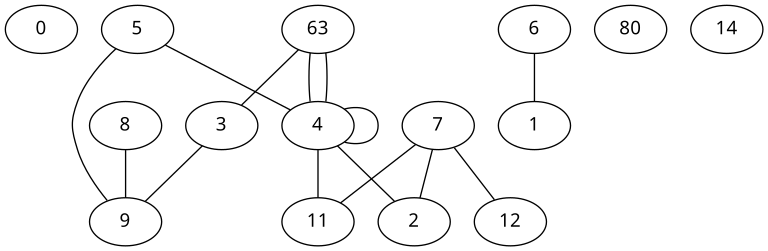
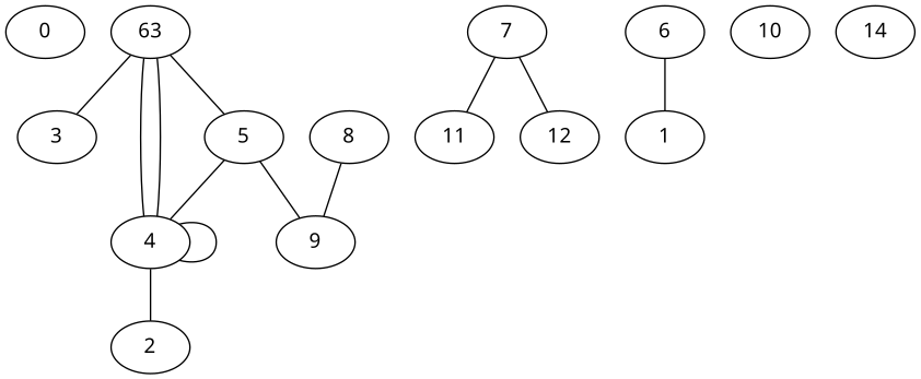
  graph {
    fontname="Noto Sans"
    node [fontname="Noto Sans"]
    edge [fontname="Noto Sans"]
    0
    3
    9
    4
    2
    11
    5
    6
    1
    7
    12
    8
-   10 [label=80]
+   10
    n14 [label=63]
    14
-   3 -- 9
    4 -- 4
    4 -- 2
-   4 -- 11
    5 -- 9
    5 -- 4
    6 -- 1
-   7 -- 2
    7 -- 11
    7 -- 12
    8 -- 9
    n14 -- 3
    n14 -- 4
    n14 -- 4
+   n14 -- 5
  }
